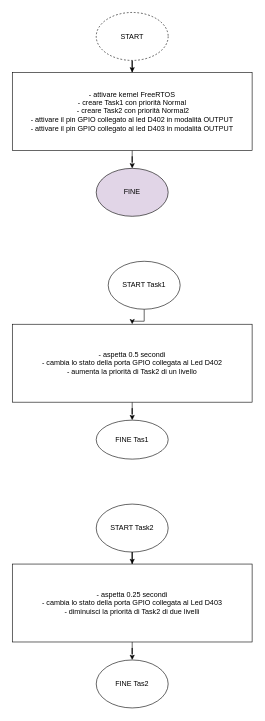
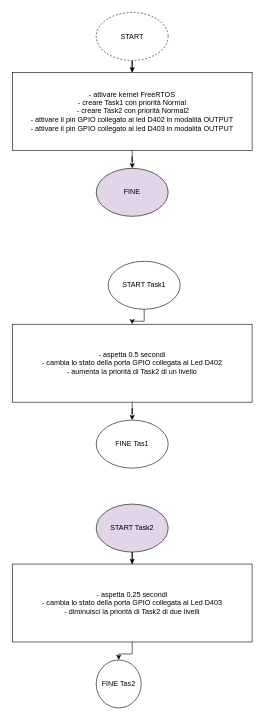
  <mxCell id="0" />
  <mxCell id="1" parent="0" />
  <mxCell id="2" value="" style="edgeStyle=orthogonalEdgeStyle;rounded=0;orthogonalLoop=1;jettySize=auto;html=1;" edge="1" parent="1" source="3" target="5"><mxGeometry relative="1" as="geometry" /></mxCell>
  <mxCell id="3" value="START" style="ellipse;whiteSpace=wrap;html=1;dashed=1;" vertex="1" parent="1"><mxGeometry x="160" y="20" width="120" height="80" as="geometry" /></mxCell>
  <mxCell id="4" value="" style="edgeStyle=orthogonalEdgeStyle;rounded=0;orthogonalLoop=1;jettySize=auto;html=1;" edge="1" parent="1" source="5" target="6"><mxGeometry relative="1" as="geometry" /></mxCell>
  <mxCell id="5" value="- attivare kernel FreeRTOS&lt;br&gt;- creare Task1 con priorità Normal&lt;br&gt;&amp;nbsp;- creare Task2 con priorità Normal2&lt;br&gt;- attivare il pin GPIO collegato al led D402 in modalità OUTPUT&lt;br&gt;- attivare il pin GPIO collegato al led D403 in modalità OUTPUT" style="rounded=0;whiteSpace=wrap;html=1;" vertex="1" parent="1"><mxGeometry x="20" y="120" width="400" height="130" as="geometry" /></mxCell>
  <mxCell id="6" value="FINE" style="ellipse;whiteSpace=wrap;html=1;fillColor=#e1d5e7;" vertex="1" parent="1"><mxGeometry x="160" y="280" width="120" height="80" as="geometry" /></mxCell>
  <mxCell id="7" value="" style="edgeStyle=orthogonalEdgeStyle;rounded=0;orthogonalLoop=1;jettySize=auto;html=1;" edge="1" parent="1" source="8" target="10"><mxGeometry relative="1" as="geometry" /></mxCell>
  <mxCell id="8" value="START Task1" style="ellipse;whiteSpace=wrap;html=1;" vertex="1" parent="1"><mxGeometry x="180" y="435" width="120" height="80" as="geometry" /></mxCell>
  <mxCell id="9" value="" style="edgeStyle=orthogonalEdgeStyle;rounded=0;orthogonalLoop=1;jettySize=auto;html=1;" edge="1" parent="1" source="10" target="11"><mxGeometry relative="1" as="geometry" /></mxCell>
  <mxCell id="10" value="- aspetta 0.5 secondi&lt;br&gt;- cambia lo stato della porta GPIO collegata al Led D402&lt;br&gt;- aumenta la priorità di Task2 di un livello" style="rounded=0;whiteSpace=wrap;html=1;" vertex="1" parent="1"><mxGeometry x="20" y="540" width="400" height="130" as="geometry" /></mxCell>
- <mxCell id="11" value="FINE Tas1" style="ellipse;whiteSpace=wrap;html=1;" vertex="1" parent="1"><mxGeometry x="160" y="700" width="120" height="65" as="geometry" /></mxCell>
+ <mxCell id="11" value="FINE Tas1" style="ellipse;whiteSpace=wrap;html=1;" vertex="1" parent="1"><mxGeometry x="160" y="700" width="120" height="80" as="geometry" /></mxCell>
  <mxCell id="12" value="" style="edgeStyle=orthogonalEdgeStyle;rounded=0;orthogonalLoop=1;jettySize=auto;html=1;" edge="1" parent="1" source="13" target="15"><mxGeometry relative="1" as="geometry" /></mxCell>
- <mxCell id="13" value="START Task2" style="ellipse;whiteSpace=wrap;html=1;" vertex="1" parent="1"><mxGeometry x="160" y="840" width="120" height="80" as="geometry" /></mxCell>
+ <mxCell id="13" value="START Task2" style="ellipse;whiteSpace=wrap;html=1;fillColor=#e1d5e7;" vertex="1" parent="1"><mxGeometry x="160" y="840" width="120" height="80" as="geometry" /></mxCell>
  <mxCell id="14" value="" style="edgeStyle=orthogonalEdgeStyle;rounded=0;orthogonalLoop=1;jettySize=auto;html=1;" edge="1" parent="1" source="15" target="16"><mxGeometry relative="1" as="geometry" /></mxCell>
  <mxCell id="15" value="- aspetta 0.25 secondi&lt;br&gt;- cambia lo stato della porta GPIO collegata al Led D403&lt;br&gt;- diminuisci la priorità di Task2 di due livelli" style="rounded=0;whiteSpace=wrap;html=1;" vertex="1" parent="1"><mxGeometry x="20" y="940" width="400" height="130" as="geometry" /></mxCell>
- <mxCell id="16" value="FINE Tas2" style="ellipse;whiteSpace=wrap;html=1;" vertex="1" parent="1"><mxGeometry x="160" y="1100" width="120" height="80" as="geometry" /></mxCell>
+ <mxCell id="16" value="FINE Tas2" style="ellipse;whiteSpace=wrap;html=1;" vertex="1" parent="1"><mxGeometry x="160" y="1100" width="75" height="80" as="geometry" /></mxCell>
